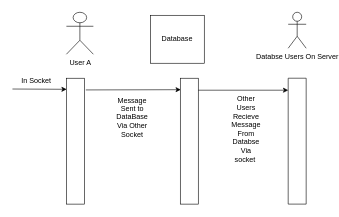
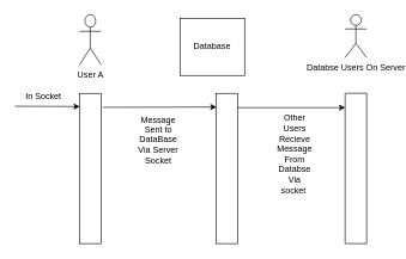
  <mxCell id="0" />
  <mxCell id="1" parent="0" />
- <mxCell id="2" value="User A" style="shape=umlActor;verticalLabelPosition=bottom;verticalAlign=top;html=1;outlineConnect=0;" parent="1" vertex="1"><mxGeometry x="110" y="20" width="45" height="70" as="geometry" /></mxCell>
+ <mxCell id="2" value="User A" style="shape=umlActor;verticalLabelPosition=bottom;verticalAlign=top;html=1;outlineConnect=0;" parent="1" vertex="1"><mxGeometry x="110" y="20" width="30" height="70" as="geometry" /></mxCell>
  <mxCell id="3" value="" style="rounded=0;whiteSpace=wrap;html=1;" parent="1" vertex="1"><mxGeometry x="110" y="130" width="30" height="210" as="geometry" /></mxCell>
  <mxCell id="4" value="" style="endArrow=classic;html=1;rounded=0;entryX=0.013;entryY=0.088;entryDx=0;entryDy=0;entryPerimeter=0;" parent="1" target="3" edge="1"><mxGeometry width="50" height="50" relative="1" as="geometry"><mxPoint x="20" y="148" as="sourcePoint" /><mxPoint x="100" y="148.75" as="targetPoint" /></mxGeometry></mxCell>
  <mxCell id="5" value="In Socket" style="text;html=1;strokeColor=none;fillColor=none;align=center;verticalAlign=middle;whiteSpace=wrap;rounded=0;" parent="1" vertex="1"><mxGeometry x="30" y="120" width="60" height="30" as="geometry" /></mxCell>
  <mxCell id="6" value="" style="endArrow=classic;html=1;rounded=0;exitX=1.08;exitY=0.093;exitDx=0;exitDy=0;exitPerimeter=0;entryX=0.027;entryY=0.091;entryDx=0;entryDy=0;entryPerimeter=0;" parent="1" source="3" target="10" edge="1"><mxGeometry width="50" height="50" relative="1" as="geometry"><mxPoint x="400" y="270" as="sourcePoint" /><mxPoint x="290" y="150" as="targetPoint" /></mxGeometry></mxCell>
  <mxCell id="7" value="Databse Users On Server" style="shape=umlActor;verticalLabelPosition=bottom;verticalAlign=top;html=1;outlineConnect=0;" parent="1" vertex="1"><mxGeometry x="480" y="20" width="30" height="60" as="geometry" /></mxCell>
  <mxCell id="8" value="" style="swimlane;startSize=0;" parent="1" vertex="1"><mxGeometry x="480" y="130" width="30" height="210" as="geometry" /></mxCell>
- <mxCell id="9" value="Message Sent to DataBase Via Other Socket" style="text;html=1;strokeColor=none;fillColor=none;align=center;verticalAlign=middle;whiteSpace=wrap;rounded=0;" parent="1" vertex="1"><mxGeometry x="190" y="180" width="60" height="30" as="geometry" /></mxCell>
+ <mxCell id="9" value="Message Sent to DataBase Via Server Socket" style="text;html=1;strokeColor=none;fillColor=none;align=center;verticalAlign=middle;whiteSpace=wrap;rounded=0;" parent="1" vertex="1"><mxGeometry x="190" y="180" width="60" height="30" as="geometry" /></mxCell>
  <mxCell id="10" value="" style="rounded=0;whiteSpace=wrap;html=1;" parent="1" vertex="1"><mxGeometry x="300" y="130" width="30" height="210" as="geometry" /></mxCell>
  <mxCell id="11" value="Database" style="rounded=0;whiteSpace=wrap;html=1;" parent="1" vertex="1"><mxGeometry x="250" y="25" width="90" height="80" as="geometry" /></mxCell>
  <mxCell id="12" value="" style="endArrow=classic;html=1;rounded=0;" parent="1" edge="1"><mxGeometry width="50" height="50" relative="1" as="geometry"><mxPoint x="330" y="150" as="sourcePoint" /><mxPoint x="480" y="150" as="targetPoint" /></mxGeometry></mxCell>
  <mxCell id="13" value="Other Users Recieve Message&lt;br&gt;From Databse Via socket&amp;nbsp;" style="text;html=1;strokeColor=none;fillColor=none;align=center;verticalAlign=middle;whiteSpace=wrap;rounded=0;" parent="1" vertex="1"><mxGeometry x="380" y="200" width="60" height="30" as="geometry" /></mxCell>
